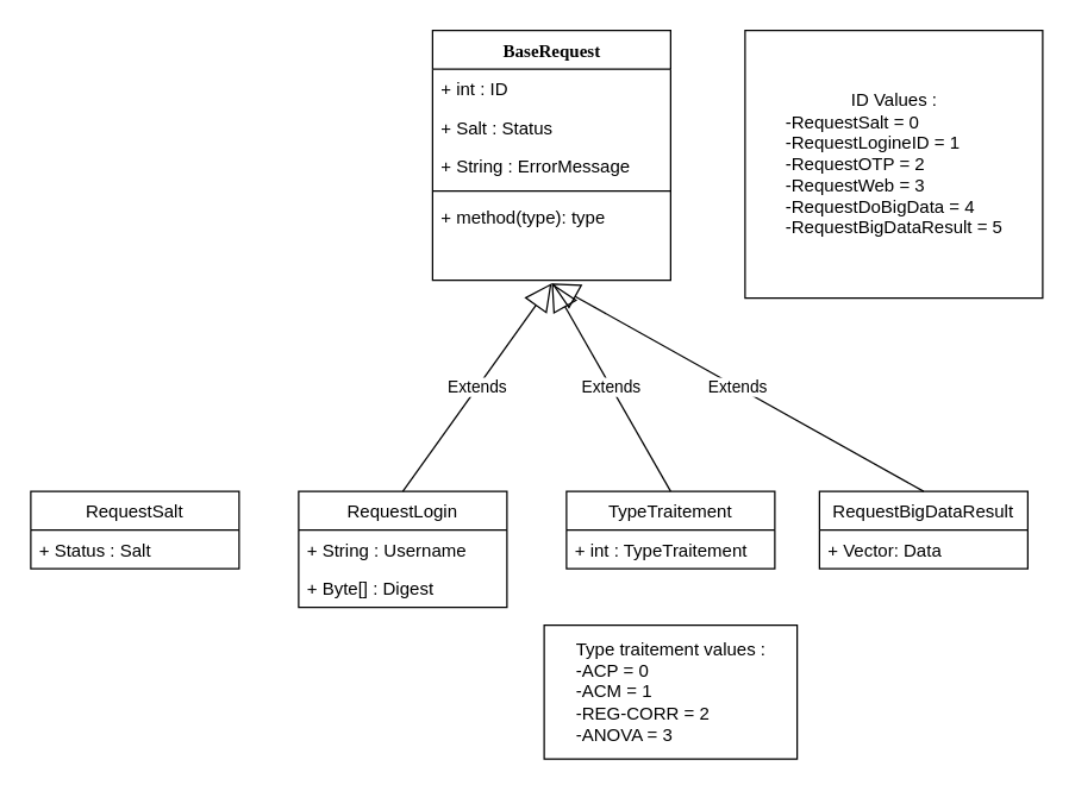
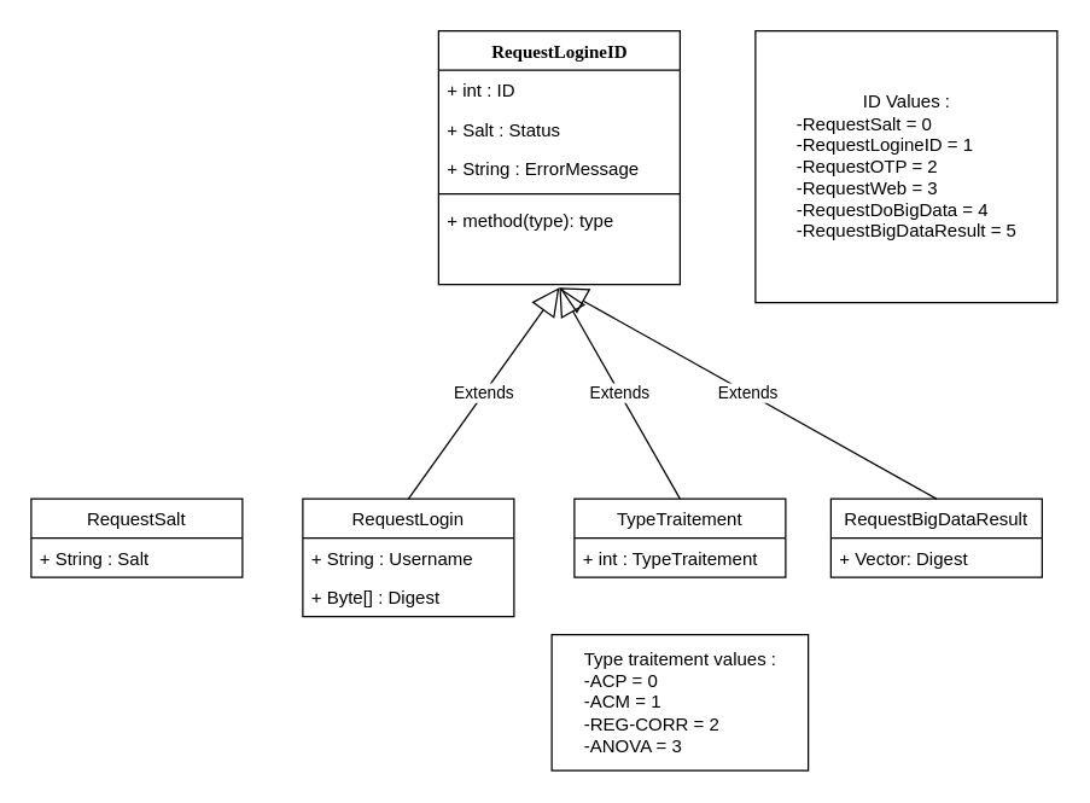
  <mxCell id="0" />
  <mxCell id="1" parent="0" />
- <mxCell id="2" value="&lt;div&gt;BaseRequest&lt;/div&gt;&lt;div&gt;&lt;br&gt;&lt;/div&gt;&lt;div&gt;&lt;br&gt;&lt;/div&gt;&lt;div&gt;&lt;br&gt;&lt;/div&gt;" style="swimlane;html=1;fontStyle=1;align=center;verticalAlign=top;childLayout=stackLayout;horizontal=1;startSize=26;horizontalStack=0;resizeParent=1;resizeLast=0;collapsible=1;marginBottom=0;swimlaneFillColor=#ffffff;rounded=0;shadow=0;comic=0;labelBackgroundColor=none;strokeWidth=1;fillColor=none;fontFamily=Verdana;fontSize=12" parent="1" vertex="1"><mxGeometry x="290" y="20" width="160" height="168" as="geometry" /></mxCell>
+ <mxCell id="2" value="&lt;div&gt;RequestLogineID&lt;/div&gt;&lt;div&gt;&lt;br&gt;&lt;/div&gt;&lt;div&gt;&lt;br&gt;&lt;/div&gt;&lt;div&gt;&lt;br&gt;&lt;/div&gt;" style="swimlane;html=1;fontStyle=1;align=center;verticalAlign=top;childLayout=stackLayout;horizontal=1;startSize=26;horizontalStack=0;resizeParent=1;resizeLast=0;collapsible=1;marginBottom=0;swimlaneFillColor=#ffffff;rounded=0;shadow=0;comic=0;labelBackgroundColor=none;strokeWidth=1;fillColor=none;fontFamily=Verdana;fontSize=12" parent="1" vertex="1"><mxGeometry x="290" y="20" width="160" height="168" as="geometry" /></mxCell>
  <mxCell id="3" value="+ int : ID" style="text;html=1;strokeColor=none;fillColor=none;align=left;verticalAlign=top;spacingLeft=4;spacingRight=4;whiteSpace=wrap;overflow=hidden;rotatable=0;points=[[0,0.5],[1,0.5]];portConstraint=eastwest;" parent="2" vertex="1"><mxGeometry y="26" width="160" height="26" as="geometry" /></mxCell>
  <mxCell id="4" value="+ Salt : Status" style="text;html=1;strokeColor=none;fillColor=none;align=left;verticalAlign=top;spacingLeft=4;spacingRight=4;whiteSpace=wrap;overflow=hidden;rotatable=0;points=[[0,0.5],[1,0.5]];portConstraint=eastwest;" parent="2" vertex="1"><mxGeometry y="52" width="160" height="26" as="geometry" /></mxCell>
  <mxCell id="5" value="+ String : ErrorMessage" style="text;html=1;strokeColor=none;fillColor=none;align=left;verticalAlign=top;spacingLeft=4;spacingRight=4;whiteSpace=wrap;overflow=hidden;rotatable=0;points=[[0,0.5],[1,0.5]];portConstraint=eastwest;" parent="2" vertex="1"><mxGeometry y="78" width="160" height="26" as="geometry" /></mxCell>
  <mxCell id="6" value="" style="line;html=1;strokeWidth=1;fillColor=none;align=left;verticalAlign=middle;spacingTop=-1;spacingLeft=3;spacingRight=3;rotatable=0;labelPosition=right;points=[];portConstraint=eastwest;" parent="2" vertex="1"><mxGeometry y="104" width="160" height="8" as="geometry" /></mxCell>
  <mxCell id="7" value="+ method(type): type" style="text;html=1;strokeColor=none;fillColor=none;align=left;verticalAlign=top;spacingLeft=4;spacingRight=4;whiteSpace=wrap;overflow=hidden;rotatable=0;points=[[0,0.5],[1,0.5]];portConstraint=eastwest;" parent="2" vertex="1"><mxGeometry y="112" width="160" height="26" as="geometry" /></mxCell>
  <mxCell id="8" value="RequestSalt" style="swimlane;fontStyle=0;childLayout=stackLayout;horizontal=1;startSize=26;fillColor=none;horizontalStack=0;resizeParent=1;resizeParentMax=0;resizeLast=0;collapsible=1;marginBottom=0;" vertex="1" parent="1"><mxGeometry x="20" y="330" width="140" height="52" as="geometry" /></mxCell>
- <mxCell id="9" value="+ Status : Salt" style="text;strokeColor=none;fillColor=none;align=left;verticalAlign=top;spacingLeft=4;spacingRight=4;overflow=hidden;rotatable=0;points=[[0,0.5],[1,0.5]];portConstraint=eastwest;" vertex="1" parent="8"><mxGeometry y="26" width="140" height="26" as="geometry" /></mxCell>
+ <mxCell id="9" value="+ String : Salt" style="text;strokeColor=none;fillColor=none;align=left;verticalAlign=top;spacingLeft=4;spacingRight=4;overflow=hidden;rotatable=0;points=[[0,0.5],[1,0.5]];portConstraint=eastwest;" vertex="1" parent="8"><mxGeometry y="26" width="140" height="26" as="geometry" /></mxCell>
  <mxCell id="10" value="RequestLogin" style="swimlane;fontStyle=0;childLayout=stackLayout;horizontal=1;startSize=26;fillColor=none;horizontalStack=0;resizeParent=1;resizeParentMax=0;resizeLast=0;collapsible=1;marginBottom=0;" vertex="1" parent="1"><mxGeometry x="200" y="330" width="140" height="78" as="geometry" /></mxCell>
  <mxCell id="11" value="+ String : Username" style="text;strokeColor=none;fillColor=none;align=left;verticalAlign=top;spacingLeft=4;spacingRight=4;overflow=hidden;rotatable=0;points=[[0,0.5],[1,0.5]];portConstraint=eastwest;" vertex="1" parent="10"><mxGeometry y="26" width="140" height="26" as="geometry" /></mxCell>
  <mxCell id="12" value="+ Byte[] : Digest" style="text;strokeColor=none;fillColor=none;align=left;verticalAlign=top;spacingLeft=4;spacingRight=4;overflow=hidden;rotatable=0;points=[[0,0.5],[1,0.5]];portConstraint=eastwest;" vertex="1" parent="10"><mxGeometry y="52" width="140" height="26" as="geometry" /></mxCell>
  <mxCell id="13" value="Extends" style="endArrow=block;endSize=16;endFill=0;html=1;exitX=0.5;exitY=0;exitDx=0;exitDy=0;" edge="1" parent="1" source="10"><mxGeometry width="160" relative="1" as="geometry"><mxPoint x="310" y="280" as="sourcePoint" /><mxPoint x="370" y="190" as="targetPoint" /></mxGeometry></mxCell>
  <mxCell id="14" value="ID Values :&lt;br&gt;&lt;div align=&quot;left&quot;&gt;-RequestSalt = 0&lt;br&gt;&lt;/div&gt;&lt;div align=&quot;left&quot;&gt;-RequestLogineID = 1&lt;/div&gt;&lt;div align=&quot;left&quot;&gt;-RequestOTP = 2&lt;/div&gt;&lt;div align=&quot;left&quot;&gt;-RequestWeb = 3&lt;/div&gt;&lt;div align=&quot;left&quot;&gt;-RequestDoBigData = 4&lt;br&gt;&lt;/div&gt;&lt;div align=&quot;left&quot;&gt;-RequestBigDataResult = 5&lt;br&gt;&lt;/div&gt;" style="html=1;" vertex="1" parent="1"><mxGeometry x="500" y="20" width="200" height="180" as="geometry" /></mxCell>
  <mxCell id="15" value="TypeTraitement" style="swimlane;fontStyle=0;childLayout=stackLayout;horizontal=1;startSize=26;fillColor=none;horizontalStack=0;resizeParent=1;resizeParentMax=0;resizeLast=0;collapsible=1;marginBottom=0;" vertex="1" parent="1"><mxGeometry x="380" y="330" width="140" height="52" as="geometry" /></mxCell>
  <mxCell id="16" value="+ int : TypeTraitement" style="text;strokeColor=none;fillColor=none;align=left;verticalAlign=top;spacingLeft=4;spacingRight=4;overflow=hidden;rotatable=0;points=[[0,0.5],[1,0.5]];portConstraint=eastwest;" vertex="1" parent="15"><mxGeometry y="26" width="140" height="26" as="geometry" /></mxCell>
  <mxCell id="17" value="RequestBigDataResult" style="swimlane;fontStyle=0;childLayout=stackLayout;horizontal=1;startSize=26;fillColor=none;horizontalStack=0;resizeParent=1;resizeParentMax=0;resizeLast=0;collapsible=1;marginBottom=0;" vertex="1" parent="1"><mxGeometry x="550" y="330" width="140" height="52" as="geometry" /></mxCell>
- <mxCell id="18" value="+ Vector: Data" style="text;strokeColor=none;fillColor=none;align=left;verticalAlign=top;spacingLeft=4;spacingRight=4;overflow=hidden;rotatable=0;points=[[0,0.5],[1,0.5]];portConstraint=eastwest;" vertex="1" parent="17"><mxGeometry y="26" width="140" height="26" as="geometry" /></mxCell>
+ <mxCell id="18" value="+ Vector: Digest" style="text;strokeColor=none;fillColor=none;align=left;verticalAlign=top;spacingLeft=4;spacingRight=4;overflow=hidden;rotatable=0;points=[[0,0.5],[1,0.5]];portConstraint=eastwest;" vertex="1" parent="17"><mxGeometry y="26" width="140" height="26" as="geometry" /></mxCell>
  <mxCell id="19" value="Extends" style="endArrow=block;endSize=16;endFill=0;html=1;exitX=0.5;exitY=0;exitDx=0;exitDy=0;" edge="1" parent="1" source="15"><mxGeometry width="160" relative="1" as="geometry"><mxPoint x="310" y="280" as="sourcePoint" /><mxPoint x="370" y="190" as="targetPoint" /></mxGeometry></mxCell>
  <mxCell id="20" value="Extends" style="endArrow=block;endSize=16;endFill=0;html=1;exitX=0.5;exitY=0;exitDx=0;exitDy=0;" edge="1" parent="1" source="17"><mxGeometry width="160" relative="1" as="geometry"><mxPoint x="310" y="280" as="sourcePoint" /><mxPoint x="370" y="190" as="targetPoint" /></mxGeometry></mxCell>
  <mxCell id="21" value="&lt;div&gt;Type traitement values :&lt;/div&gt;&lt;div align=&quot;left&quot;&gt;-ACP = 0&lt;/div&gt;&lt;div align=&quot;left&quot;&gt;-ACM = 1&lt;/div&gt;&lt;div align=&quot;left&quot;&gt;-REG-CORR = 2&lt;/div&gt;&lt;div align=&quot;left&quot;&gt;-ANOVA = 3&lt;br&gt;&lt;/div&gt;" style="html=1;" vertex="1" parent="1"><mxGeometry x="365" y="420" width="170" height="90" as="geometry" /></mxCell>
